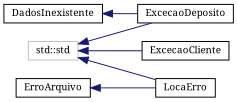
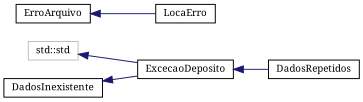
  digraph {
    fontname="Noto Serif"
    rankdir=LR
    node [color=black fillcolor=white fontname="Noto Serif" fontsize=10 shape=record style=filled]
    edge [color=midnightblue dir=back fontname="Noto Serif" fontsize=10 labelfontname=Helvetica labelfontsize=10 style=solid]
    n1 [color=grey75 height=0.2 label="std::std" width=0.4]
-   n2 [height=0.2 label=ExcecaoCliente width=0.4]
    n3 [height=0.2 label=ExcecaoDeposito width=0.4]
    n4 [height=0.2 label=LocaErro width=0.4]
+   n5 [height=0.2 label=DadosRepetidos width=0.4]
    n6 [height=0.2 label=DadosInexistente width=0.4]
    n7 [height=0.2 label=ErroArquivo width=0.4]
-   n1 -> n2
    n1 -> n3
-   n1 -> n4
+   n3 -> n5
    n6 -> n3
    n7 -> n4
  }
